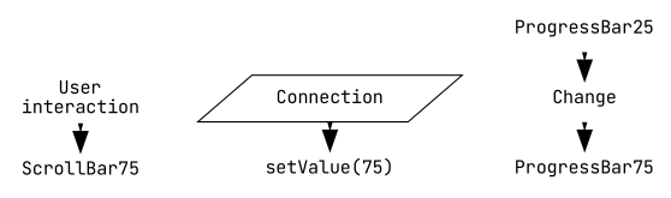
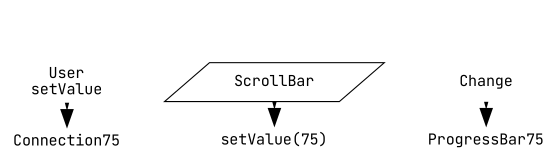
  digraph {
    fontname="JetBrains Mono"
    rankdir=LR
    splines=true
    node [fontname="JetBrains Mono" shape=none]
    edge [fontname="JetBrains Mono" penwidth=4 style=tapered]
-   ScrollBar75
-   n2 [label="User\ninteraction"]
-   ProgressBar25
+   ScrollBar75 [label=Connection75]
+   n2 [label="User\nsetValue"]
    ProgressBar75
    n5 [label=Change]
-   n6 [label=Connection shape=parallelogram]
+   n6 [label=ScrollBar shape=parallelogram]
    n7 [label="setValue(75)"]
    subgraph sub_1 {
      rank=same
      ScrollBar75
      n2
    }
    subgraph sub_2 {
      rank=same
-     ProgressBar25
      ProgressBar75
      n5
    }
    subgraph sub_3 {
      rank=same
      n6
      n7
    }
    n2 -> ScrollBar75
    n2 -> n6 [style=invis]
-   ProgressBar25 -> n5
    n5 -> ProgressBar75
    n6 -> n5 [style=invis]
    n6 -> n7
  }
